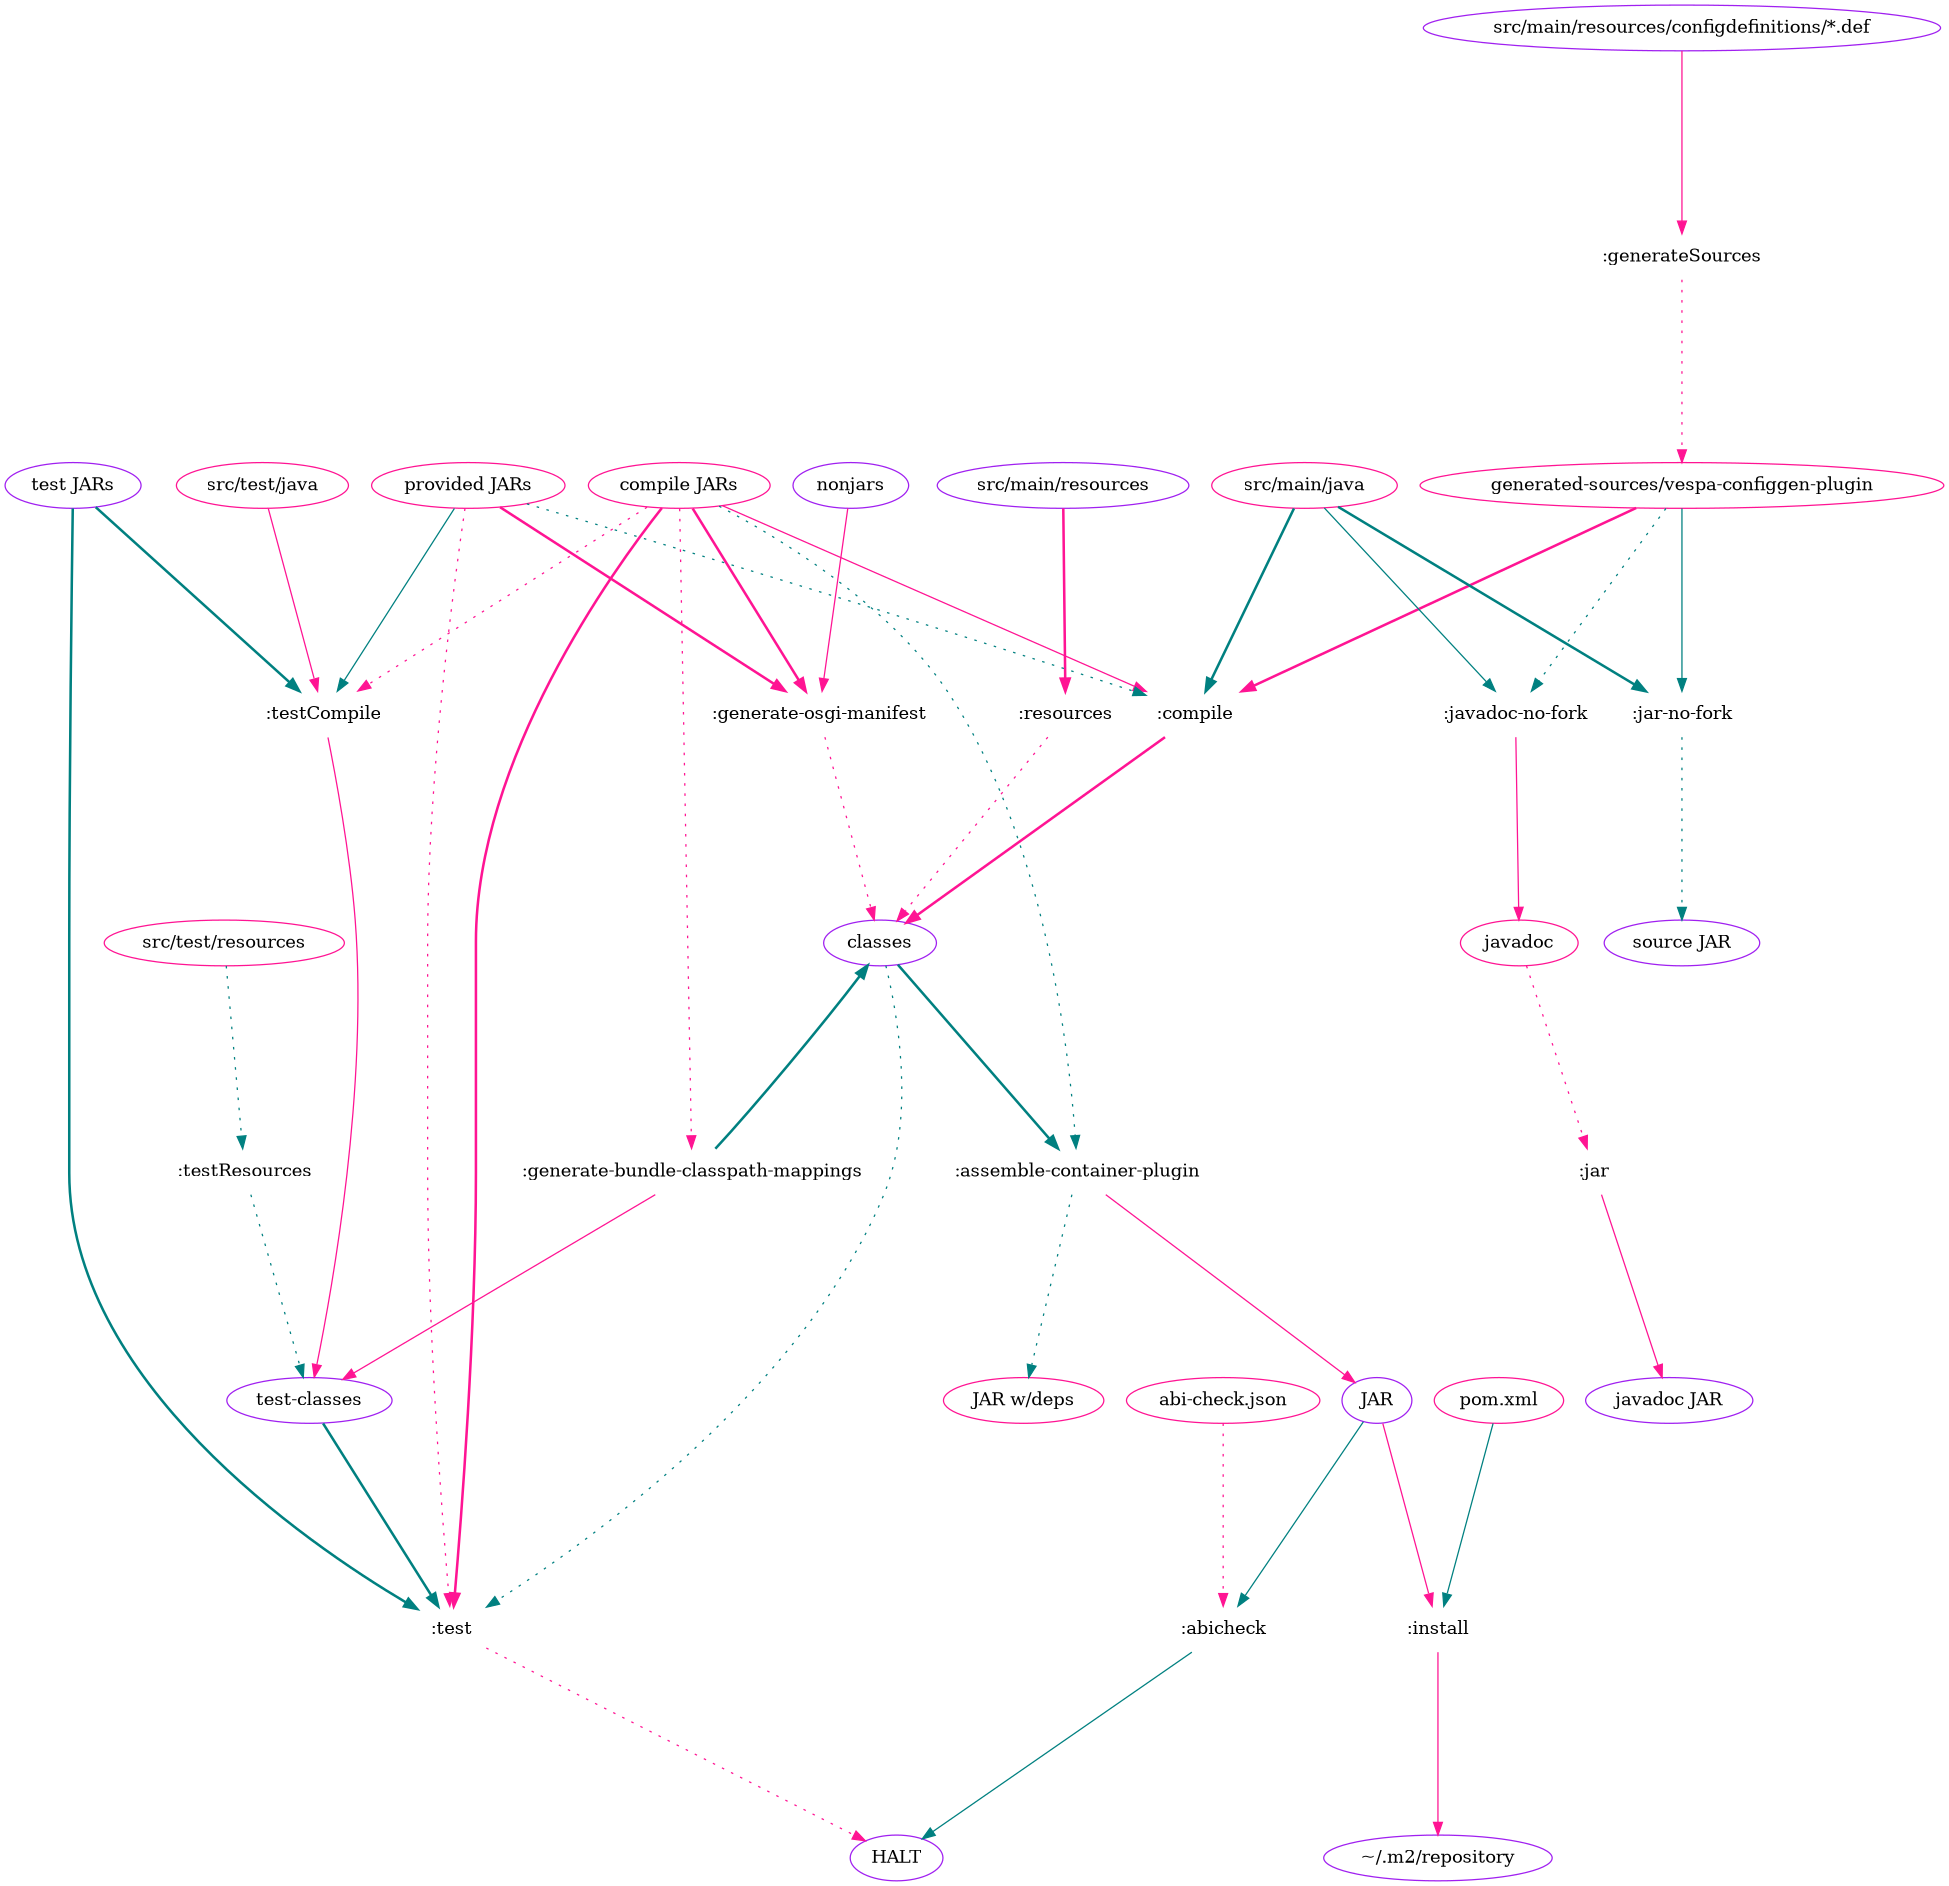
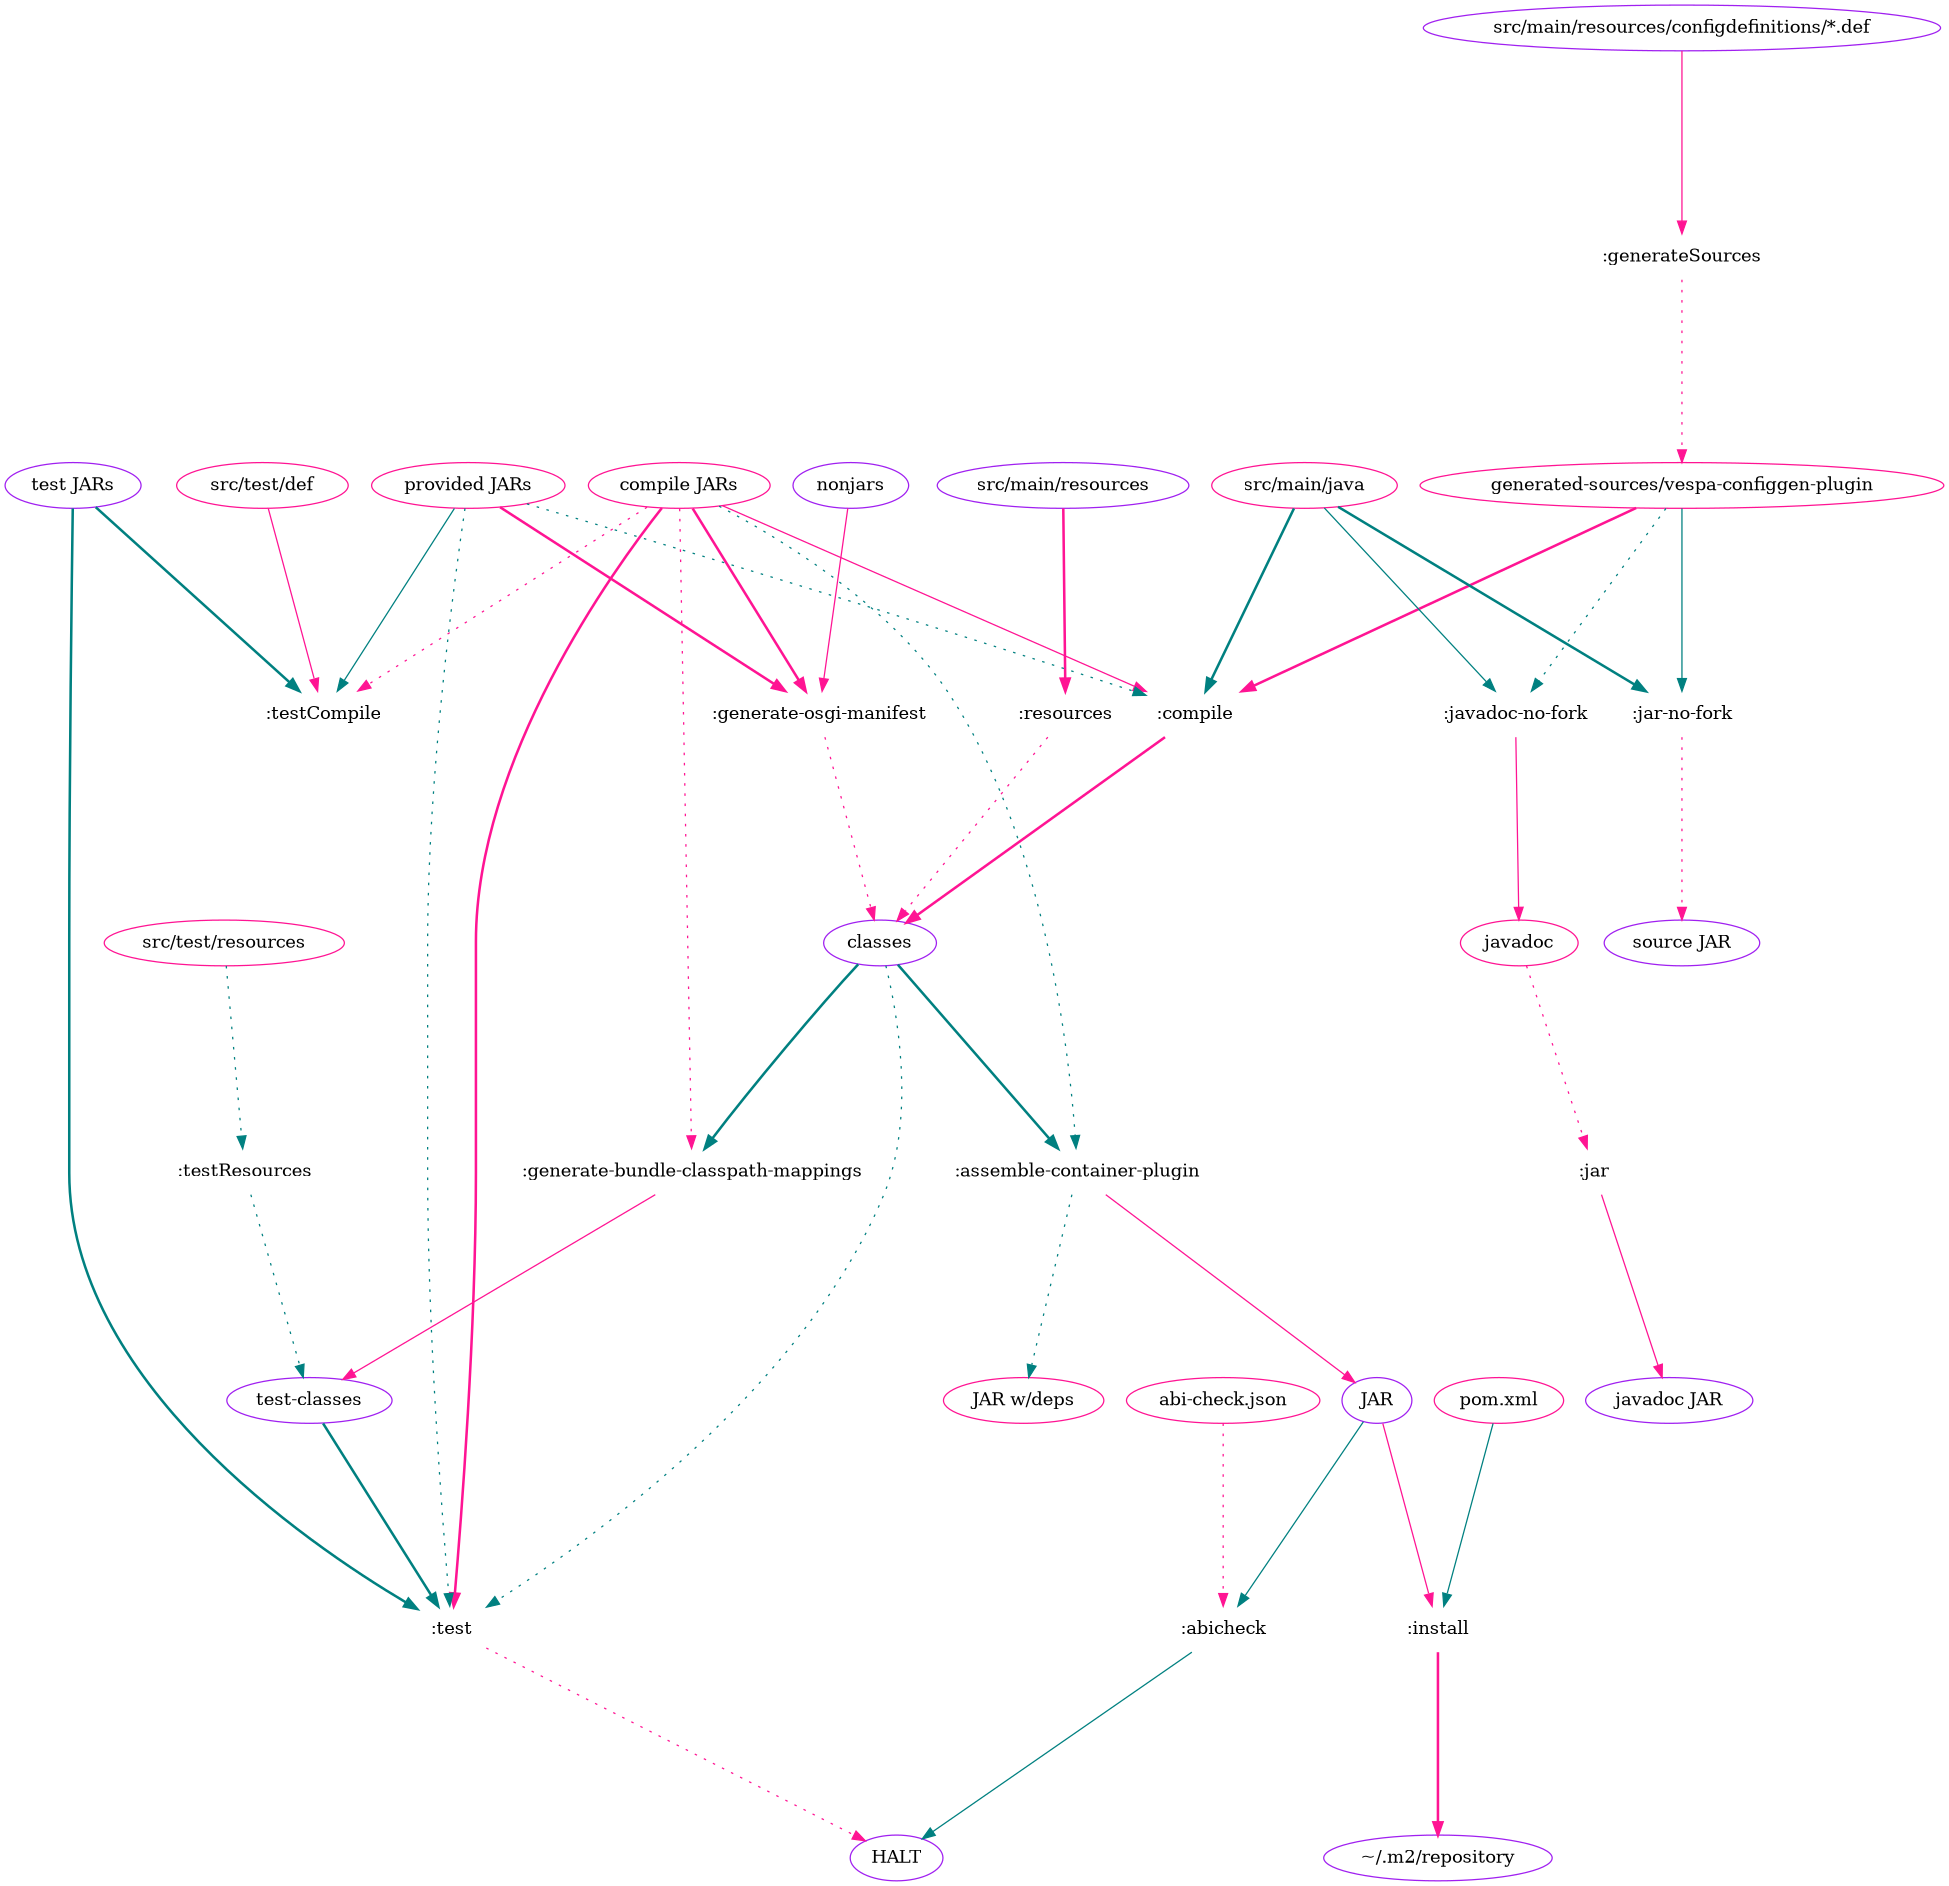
  digraph {
    ranksep=2
    node [color=deeppink]
    edge [color=deeppink style=solid]
    n1 [color=purple label="src/main/resources/configdefinitions/*.def"]
    n2 [color=purple label=":generateSources" shape=plaintext]
    n3 [label="generated-sources/vespa-configgen-plugin"]
    n4 [label=":compile" shape=plaintext]
    n5 [label=":jar-no-fork" shape=plaintext]
    n6 [color=purple label=":javadoc-no-fork" shape=plaintext]
    n7 [color=purple label=classes]
    n8 [color=purple label="source JAR"]
    n9 [label=javadoc]
    n10 [label="src/main/java"]
    n11 [color=purple label="src/main/resources"]
    n12 [label=":resources" shape=plaintext]
-   n13 [label="src/test/java"]
+   n13 [label="src/test/def"]
    n14 [label=":testCompile" shape=plaintext]
    n15 [color=purple label="test-classes"]
    n16 [label="src/test/resources"]
    n17 [label=":testResources" shape=plaintext]
    n18 [label="compile JARs"]
    n19 [label=":assemble-container-plugin" shape=plaintext]
    n20 [label=":generate-bundle-classpath-mappings" shape=plaintext]
    n21 [label=":generate-osgi-manifest" shape=plaintext]
    n22 [label=":test" shape=plaintext]
    n23 [color=purple label=JAR]
    n24 [label="JAR w/deps"]
    HALT [color=purple]
    n26 [label="provided JARs"]
    n27 [color=purple label="test JARs"]
    n28 [label=":abicheck" shape=plaintext]
    n29 [color=purple label=":install" shape=plaintext]
    n30 [color=purple label="~/.m2/repository"]
    n31 [color=purple label=":jar" shape=plaintext]
    n32 [color=purple label="javadoc JAR"]
    n33 [label="abi-check.json"]
    n34 [label="pom.xml"]
    nonjars [color=purple]
    n1 -> n2
    n2 -> n3 [style=dotted]
    n3 -> n4 [style=bold]
    n3 -> n5 [color=teal]
    n3 -> n6 [color=teal style=dotted]
    n4 -> n7 [style=bold]
-   n5 -> n8 [color=teal style=dotted]
+   n5 -> n8 [style=dotted]
    n6 -> n9
    n7 -> n19 [color=teal style=bold]
-   n20 -> n7 [color=teal style=bold]
+   n7 -> n20 [color=teal style=bold]
    n7 -> n22 [color=teal style=dotted]
    n9 -> n31 [style=dotted]
    n10 -> n4 [color=teal style=bold]
    n10 -> n5 [color=teal style=bold]
    n10 -> n6 [color=teal]
    n11 -> n12 [style=bold]
    n12 -> n7 [style=dotted]
    n13 -> n14
-   n14 -> n15
    n15 -> n22 [color=teal style=bold]
    n16 -> n17 [color=teal style=dotted]
    n17 -> n15 [color=teal style=dotted]
    n18 -> n4
    n18 -> n14 [style=dotted]
    n18 -> n19 [color=teal style=dotted]
    n18 -> n20 [style=dotted]
    n18 -> n21 [style=bold]
    n18 -> n22 [style=bold]
    n19 -> n23
    n19 -> n24 [color=teal style=dotted]
    n20 -> n15
    n21 -> n7 [style=dotted]
    n22 -> HALT [style=dotted]
    n23 -> n28 [color=teal]
    n23 -> n29
    n26 -> n4 [color=teal style=dotted]
    n26 -> n14 [color=teal]
    n26 -> n21 [style=bold]
-   n26 -> n22 [style=dotted]
+   n26 -> n22 [color=teal style=dotted]
    n27 -> n14 [color=teal style=bold]
    n27 -> n22 [color=teal style=bold]
    n28 -> HALT [color=teal]
-   n29 -> n30
+   n29 -> n30 [style=bold]
    n31 -> n32
    n33 -> n28 [style=dotted]
    n34 -> n29 [color=teal]
    nonjars -> n21
  }
